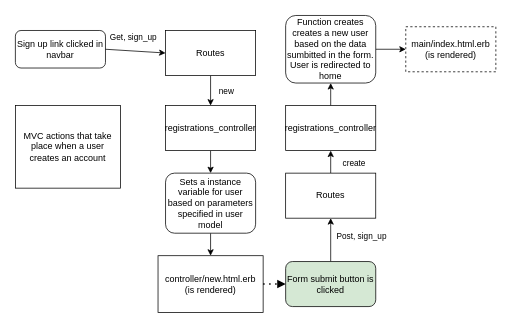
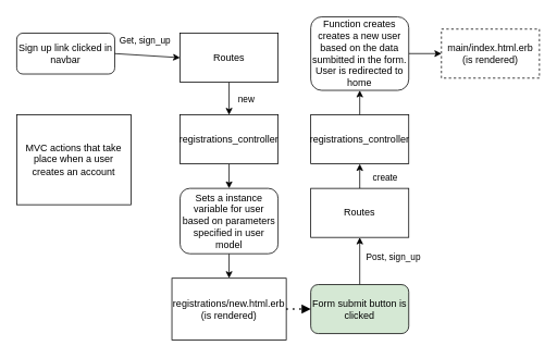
  <mxCell id="0" />
  <mxCell id="1" parent="0" />
  <mxCell id="2" value="&lt;div&gt;Sign up link clicked in navbar&lt;/div&gt;" style="rounded=1;whiteSpace=wrap;html=1;" vertex="1" parent="1"><mxGeometry x="20" y="40" width="120" height="50" as="geometry" /></mxCell>
  <mxCell id="3" style="edgeStyle=orthogonalEdgeStyle;rounded=0;orthogonalLoop=1;jettySize=auto;html=1;exitX=0.5;exitY=1;exitDx=0;exitDy=0;entryX=0.5;entryY=0;entryDx=0;entryDy=0;" edge="1" parent="1" source="5" target="9"><mxGeometry relative="1" as="geometry" /></mxCell>
  <mxCell id="4" value="new" style="edgeLabel;html=1;align=center;verticalAlign=middle;resizable=0;points=[];" vertex="1" connectable="0" parent="3"><mxGeometry x="0.15" y="1" relative="1" as="geometry"><mxPoint x="19" y="-3" as="offset" /></mxGeometry></mxCell>
  <mxCell id="5" value="Routes" style="rounded=0;whiteSpace=wrap;html=1;" vertex="1" parent="1"><mxGeometry x="220" y="40" width="120" height="60" as="geometry" /></mxCell>
  <mxCell id="6" value="" style="endArrow=classic;html=1;rounded=0;exitX=1;exitY=0.5;exitDx=0;exitDy=0;entryX=0;entryY=0.5;entryDx=0;entryDy=0;" edge="1" parent="1" source="2" target="5"><mxGeometry width="50" height="50" relative="1" as="geometry"><mxPoint x="250" y="160" as="sourcePoint" /><mxPoint x="300" y="110" as="targetPoint" /></mxGeometry></mxCell>
  <mxCell id="7" value="&lt;div&gt;Get, sign_up&lt;/div&gt;" style="edgeLabel;html=1;align=center;verticalAlign=middle;resizable=0;points=[];" vertex="1" connectable="0" parent="6"><mxGeometry x="0.367" relative="1" as="geometry"><mxPoint x="-18" y="-20" as="offset" /></mxGeometry></mxCell>
  <mxCell id="8" style="edgeStyle=orthogonalEdgeStyle;rounded=0;orthogonalLoop=1;jettySize=auto;html=1;exitX=0.5;exitY=1;exitDx=0;exitDy=0;entryX=0.5;entryY=0;entryDx=0;entryDy=0;" edge="1" parent="1" source="9" target="11"><mxGeometry relative="1" as="geometry" /></mxCell>
  <mxCell id="9" value="&lt;div&gt;registrations_controller&lt;/div&gt;" style="rounded=0;whiteSpace=wrap;html=1;" vertex="1" parent="1"><mxGeometry x="220" y="140" width="120" height="60" as="geometry" /></mxCell>
  <mxCell id="10" style="edgeStyle=orthogonalEdgeStyle;rounded=0;orthogonalLoop=1;jettySize=auto;html=1;exitX=0.5;exitY=1;exitDx=0;exitDy=0;entryX=0.5;entryY=0;entryDx=0;entryDy=0;" edge="1" parent="1" source="11" target="12"><mxGeometry relative="1" as="geometry" /></mxCell>
  <mxCell id="11" value="Sets a instance variable for user based on parameters specified in user model" style="rounded=1;whiteSpace=wrap;html=1;" vertex="1" parent="1"><mxGeometry x="220" y="230" width="120" height="80" as="geometry" /></mxCell>
- <mxCell id="12" value="&lt;div&gt;controller/new.html.erb&lt;/div&gt;&lt;div&gt;(is rendered)&lt;br&gt;&lt;/div&gt;" style="rounded=0;whiteSpace=wrap;html=1;" vertex="1" parent="1"><mxGeometry x="210" y="340" width="140" height="75.5" as="geometry" /></mxCell>
+ <mxCell id="12" value="&lt;div&gt;registrations/new.html.erb&lt;/div&gt;&lt;div&gt;(is rendered)&lt;br&gt;&lt;/div&gt;" style="rounded=0;whiteSpace=wrap;html=1;" vertex="1" parent="1"><mxGeometry x="210" y="340" width="140" height="75.5" as="geometry" /></mxCell>
  <mxCell id="13" style="edgeStyle=orthogonalEdgeStyle;rounded=0;orthogonalLoop=1;jettySize=auto;html=1;exitX=0.5;exitY=0;exitDx=0;exitDy=0;entryX=0.5;entryY=1;entryDx=0;entryDy=0;" edge="1" parent="1" source="15" target="18"><mxGeometry relative="1" as="geometry" /></mxCell>
  <mxCell id="14" value="Post, sign_up" style="edgeLabel;html=1;align=center;verticalAlign=middle;resizable=0;points=[];" vertex="1" connectable="0" parent="13"><mxGeometry x="0.162" y="1" relative="1" as="geometry"><mxPoint x="41" as="offset" /></mxGeometry></mxCell>
  <mxCell id="15" value="Form submit button is clicked" style="rounded=1;whiteSpace=wrap;html=1;fillColor=#d5e8d4;" vertex="1" parent="1"><mxGeometry x="380" y="347.75" width="120" height="60" as="geometry" /></mxCell>
  <mxCell id="16" style="edgeStyle=orthogonalEdgeStyle;rounded=0;orthogonalLoop=1;jettySize=auto;html=1;exitX=0.5;exitY=0;exitDx=0;exitDy=0;entryX=0.5;entryY=1;entryDx=0;entryDy=0;" edge="1" parent="1" source="18" target="20"><mxGeometry relative="1" as="geometry" /></mxCell>
  <mxCell id="17" value="create" style="edgeLabel;html=1;align=center;verticalAlign=middle;resizable=0;points=[];" vertex="1" connectable="0" parent="16"><mxGeometry x="0.25" relative="1" as="geometry"><mxPoint x="30" y="5" as="offset" /></mxGeometry></mxCell>
  <mxCell id="18" value="Routes" style="rounded=0;whiteSpace=wrap;html=1;" vertex="1" parent="1"><mxGeometry x="380" y="230" width="120" height="60" as="geometry" /></mxCell>
  <mxCell id="19" style="edgeStyle=orthogonalEdgeStyle;rounded=0;orthogonalLoop=1;jettySize=auto;html=1;exitX=0.5;exitY=0;exitDx=0;exitDy=0;entryX=0.5;entryY=1;entryDx=0;entryDy=0;" edge="1" parent="1" source="20" target="23"><mxGeometry relative="1" as="geometry" /></mxCell>
  <mxCell id="20" value="registrations_controller" style="rounded=0;whiteSpace=wrap;html=1;" vertex="1" parent="1"><mxGeometry x="380" y="140" width="120" height="60" as="geometry" /></mxCell>
  <mxCell id="21" value="" style="endArrow=block;dashed=1;html=1;dashPattern=1 3;strokeWidth=2;rounded=0;exitX=1;exitY=0.5;exitDx=0;exitDy=0;entryX=0;entryY=0.5;entryDx=0;entryDy=0;" edge="1" parent="1" source="12" target="15"><mxGeometry width="50" height="50" relative="1" as="geometry"><mxPoint x="360" y="340" as="sourcePoint" /><mxPoint x="410" y="290" as="targetPoint" /></mxGeometry></mxCell>
  <mxCell id="22" style="edgeStyle=orthogonalEdgeStyle;rounded=0;orthogonalLoop=1;jettySize=auto;html=1;exitX=1;exitY=0.5;exitDx=0;exitDy=0;entryX=0;entryY=0.5;entryDx=0;entryDy=0;" edge="1" parent="1" source="23" target="24"><mxGeometry relative="1" as="geometry" /></mxCell>
  <mxCell id="23" value="&lt;div&gt;Function creates creates a new user based on the data sumbitted in the form.&lt;/div&gt;&lt;div&gt;User is redirected to home&lt;br&gt; &lt;/div&gt;" style="rounded=1;whiteSpace=wrap;html=1;" vertex="1" parent="1"><mxGeometry x="380" y="20" width="120" height="90" as="geometry" /></mxCell>
  <mxCell id="24" value="&lt;div&gt;main/index.html.erb&lt;/div&gt;&lt;div&gt;(is rendered)&lt;br&gt;&lt;/div&gt;" style="rounded=0;whiteSpace=wrap;html=1;dashed=1;" vertex="1" parent="1"><mxGeometry x="540" y="35" width="120" height="60" as="geometry" /></mxCell>
  <mxCell id="25" value="MVC actions that take place when a user creates an account" style="text;html=1;strokeColor=#000000;fillColor=none;align=center;verticalAlign=middle;whiteSpace=wrap;rounded=0;shadow=0;" vertex="1" parent="1"><mxGeometry x="20" y="140" width="140" height="110" as="geometry" /></mxCell>
